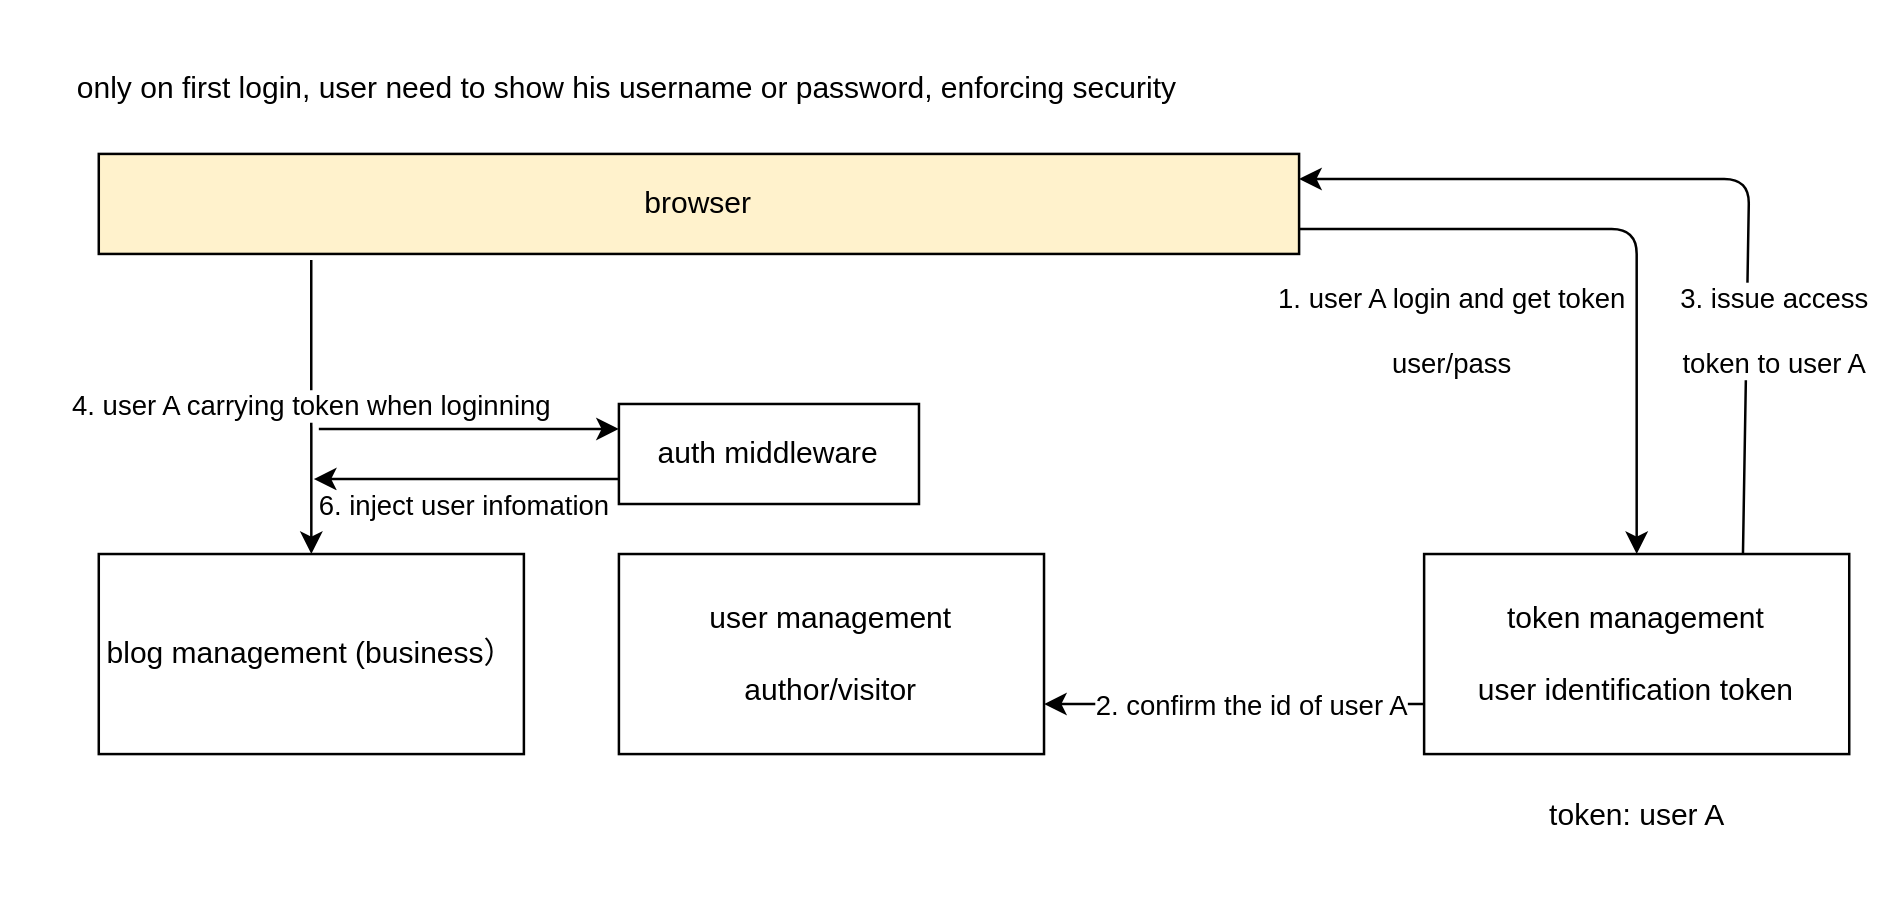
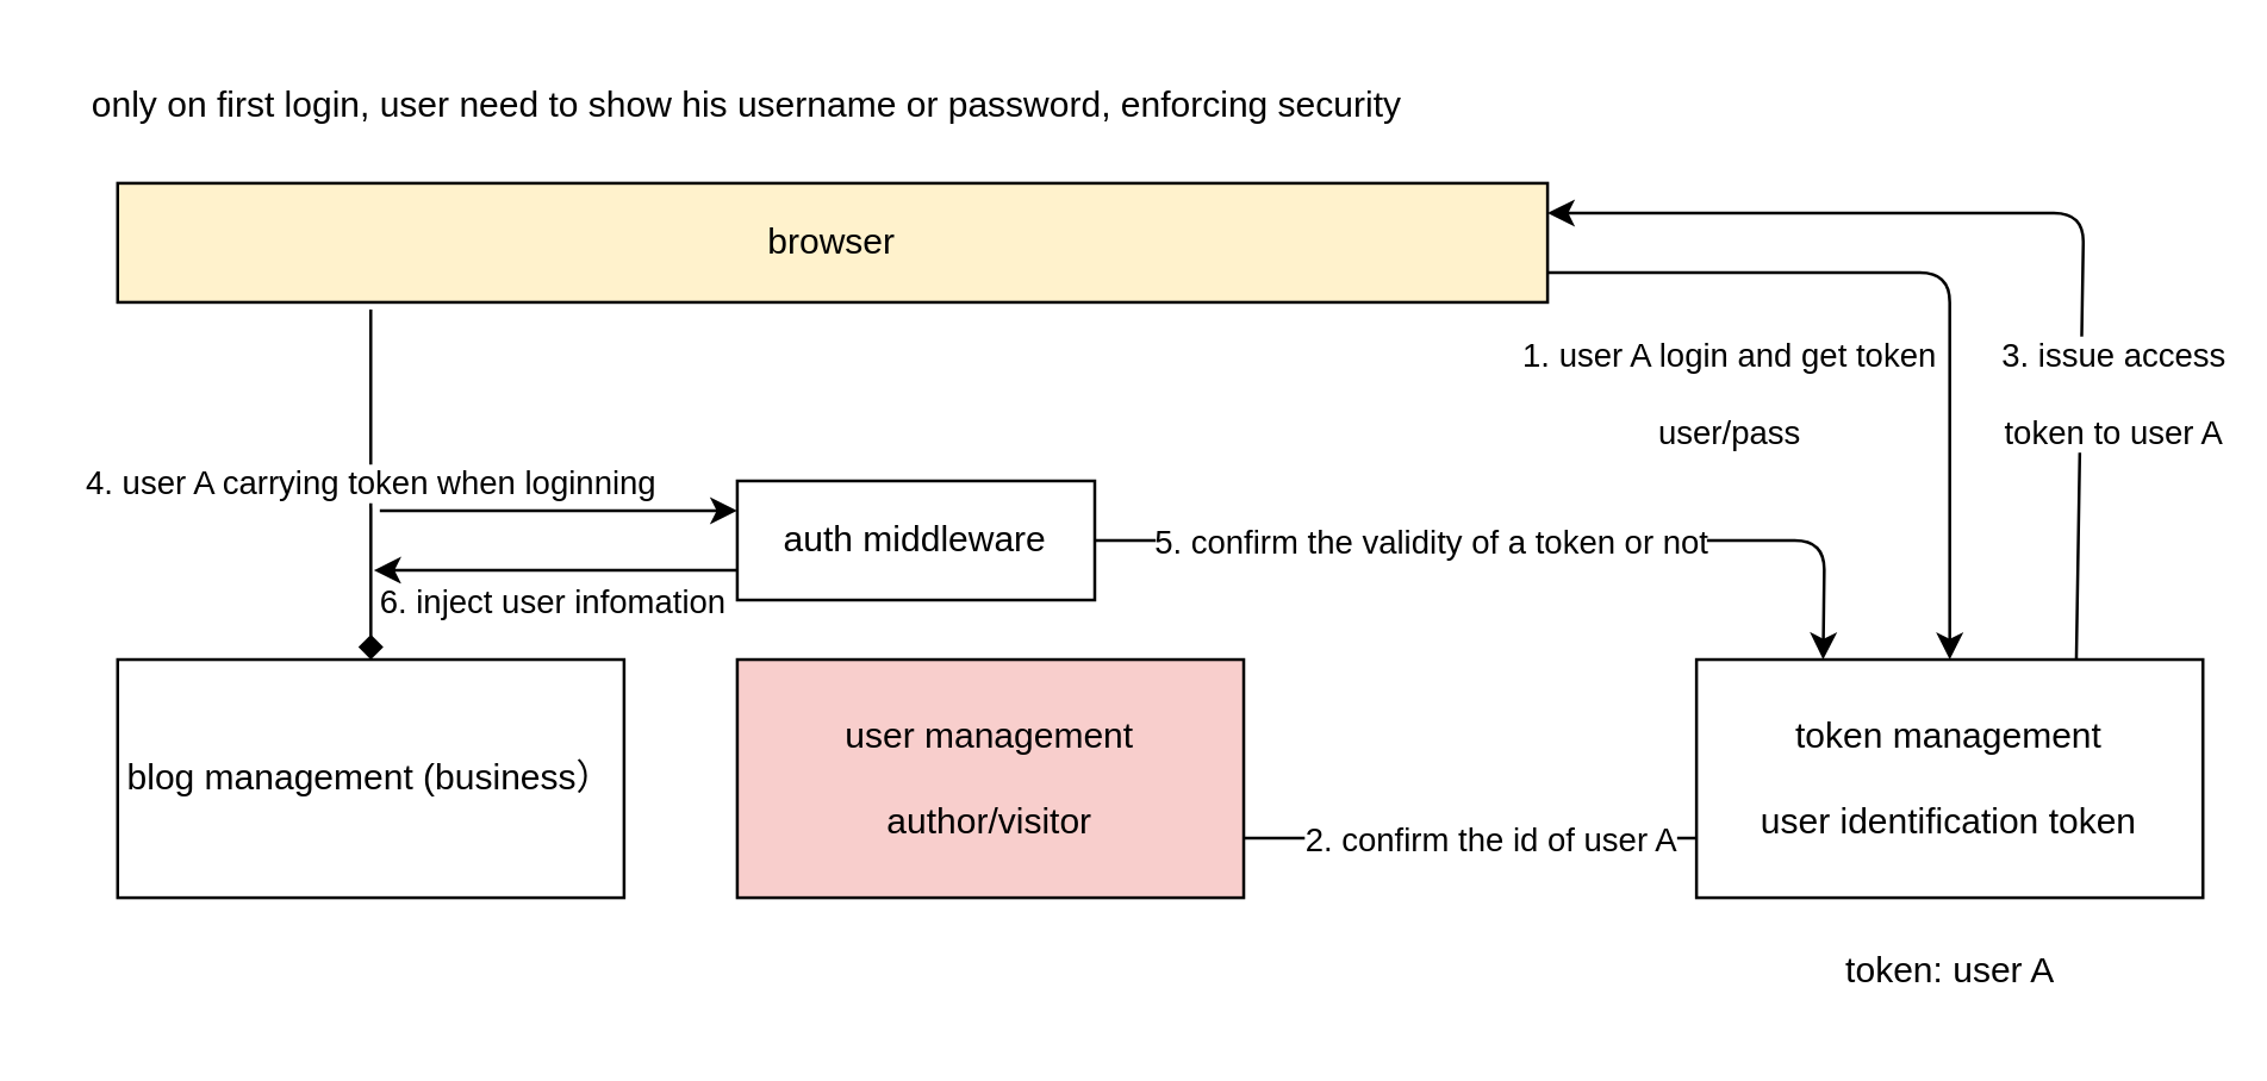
  <mxCell id="0" />
  <mxCell id="1" parent="0" />
  <mxCell id="2" value="blog management (business）" style="rounded=0;whiteSpace=wrap;html=1;" parent="1" vertex="1"><mxGeometry x="39" y="221" width="170" height="80" as="geometry" /></mxCell>
- <mxCell id="3" value="user management&lt;br&gt;&lt;br&gt;author/visitor" style="rounded=0;whiteSpace=wrap;html=1;" parent="1" vertex="1"><mxGeometry x="247" y="221" width="170" height="80" as="geometry" /></mxCell>
+ <mxCell id="3" value="user management&lt;br&gt;&lt;br&gt;author/visitor" style="rounded=0;whiteSpace=wrap;html=1;fillColor=#f8cecc;" parent="1" vertex="1"><mxGeometry x="247" y="221" width="170" height="80" as="geometry" /></mxCell>
  <mxCell id="4" style="edgeStyle=none;html=1;exitX=1;exitY=0.75;exitDx=0;exitDy=0;entryX=0.5;entryY=0;entryDx=0;entryDy=0;" parent="1" source="6" target="17" edge="1"><mxGeometry relative="1" as="geometry"><Array as="points"><mxPoint x="654" y="91" /></Array></mxGeometry></mxCell>
  <mxCell id="5" value="1. user A login and get token&lt;br&gt;&lt;br&gt;user/pass" style="edgeLabel;html=1;align=center;verticalAlign=middle;resizable=0;points=[];" parent="4" vertex="1" connectable="0"><mxGeometry x="0.12" y="-1" relative="1" as="geometry"><mxPoint x="-74" y="27" as="offset" /></mxGeometry></mxCell>
  <mxCell id="6" value="browser" style="rounded=0;whiteSpace=wrap;html=1;fillColor=#fff2cc;" parent="1" vertex="1"><mxGeometry x="39" y="61" width="480" height="40" as="geometry" /></mxCell>
- <mxCell id="7" value="" style="endArrow=classic;html=1;entryX=0.5;entryY=0;entryDx=0;entryDy=0;exitX=0.177;exitY=1.06;exitDx=0;exitDy=0;exitPerimeter=0;" parent="1" source="6" target="2" edge="1"><mxGeometry width="50" height="50" relative="1" as="geometry"><mxPoint x="179" y="181" as="sourcePoint" /><mxPoint x="229" y="131" as="targetPoint" /></mxGeometry></mxCell>
+ <mxCell id="7" value="" style="endArrow=diamond;html=1;entryX=0.5;entryY=0;entryDx=0;entryDy=0;exitX=0.177;exitY=1.06;exitDx=0;exitDy=0;exitPerimeter=0;" parent="1" source="6" target="2" edge="1"><mxGeometry width="50" height="50" relative="1" as="geometry"><mxPoint x="179" y="181" as="sourcePoint" /><mxPoint x="229" y="131" as="targetPoint" /></mxGeometry></mxCell>
  <mxCell id="8" value="4. user A carrying token when loginning" style="edgeLabel;html=1;align=center;verticalAlign=middle;resizable=0;points=[];" parent="7" vertex="1" connectable="0"><mxGeometry x="-0.379" relative="1" as="geometry"><mxPoint y="21" as="offset" /></mxGeometry></mxCell>
  <mxCell id="9" value="auth middleware" style="rounded=0;whiteSpace=wrap;html=1;" parent="1" vertex="1"><mxGeometry x="247" y="161" width="120" height="40" as="geometry" /></mxCell>
+ <mxCell id="10" value="" style="endArrow=classic;html=1;entryX=0.25;entryY=0;entryDx=0;entryDy=0;exitX=1;exitY=0.5;exitDx=0;exitDy=0;" parent="1" source="9" target="17" edge="1"><mxGeometry width="50" height="50" relative="1" as="geometry"><mxPoint x="257" y="271" as="sourcePoint" /><mxPoint x="307" y="221" as="targetPoint" /><Array as="points"><mxPoint x="612" y="181" /></Array></mxGeometry></mxCell>
+ <mxCell id="11" value="5. confirm the validity of a token or not" style="edgeLabel;html=1;align=center;verticalAlign=middle;resizable=0;points=[];" parent="10" vertex="1" connectable="0"><mxGeometry x="-0.489" relative="1" as="geometry"><mxPoint x="39" as="offset" /></mxGeometry></mxCell>
  <mxCell id="12" value="" style="endArrow=classic;html=1;entryX=0;entryY=0.25;entryDx=0;entryDy=0;" parent="1" target="9" edge="1"><mxGeometry width="50" height="50" relative="1" as="geometry"><mxPoint x="127" y="171" as="sourcePoint" /><mxPoint x="307" y="221" as="targetPoint" /></mxGeometry></mxCell>
  <mxCell id="13" value="" style="endArrow=classic;html=1;exitX=0;exitY=0.75;exitDx=0;exitDy=0;" parent="1" source="9" edge="1"><mxGeometry width="50" height="50" relative="1" as="geometry"><mxPoint x="225" y="191" as="sourcePoint" /><mxPoint x="125" y="191" as="targetPoint" /></mxGeometry></mxCell>
  <mxCell id="14" value="6. inject user infomation" style="edgeLabel;html=1;align=center;verticalAlign=middle;resizable=0;points=[];" parent="13" vertex="1" connectable="0"><mxGeometry x="0.284" y="1" relative="1" as="geometry"><mxPoint x="15" y="9" as="offset" /></mxGeometry></mxCell>
  <mxCell id="15" style="edgeStyle=none;html=1;exitX=0.75;exitY=0;exitDx=0;exitDy=0;entryX=1;entryY=0.25;entryDx=0;entryDy=0;" parent="1" source="17" target="6" edge="1"><mxGeometry relative="1" as="geometry"><Array as="points"><mxPoint x="699" y="71" /></Array></mxGeometry></mxCell>
  <mxCell id="16" value="3. issue access &lt;br&gt;&lt;br&gt;token to user A" style="edgeLabel;html=1;align=center;verticalAlign=middle;resizable=0;points=[];" parent="15" vertex="1" connectable="0"><mxGeometry x="-0.487" relative="1" as="geometry"><mxPoint x="11" y="-5" as="offset" /></mxGeometry></mxCell>
  <mxCell id="17" value="token management&lt;br&gt;&lt;br&gt;user identification token" style="rounded=0;whiteSpace=wrap;html=1;" parent="1" vertex="1"><mxGeometry x="569" y="221" width="170" height="80" as="geometry" /></mxCell>
- <mxCell id="18" value="" style="endArrow=classic;html=1;entryX=1;entryY=0.75;entryDx=0;entryDy=0;exitX=0;exitY=0.75;exitDx=0;exitDy=0;" parent="1" source="17" target="3" edge="1"><mxGeometry width="50" height="50" relative="1" as="geometry"><mxPoint x="349" y="351" as="sourcePoint" /><mxPoint x="399" y="301" as="targetPoint" /></mxGeometry></mxCell>
+ <mxCell id="18" value="" style="endArrow=none;html=1;entryX=1;entryY=0.75;entryDx=0;entryDy=0;exitX=0;exitY=0.75;exitDx=0;exitDy=0;" parent="1" source="17" target="3" edge="1"><mxGeometry width="50" height="50" relative="1" as="geometry"><mxPoint x="349" y="351" as="sourcePoint" /><mxPoint x="399" y="301" as="targetPoint" /></mxGeometry></mxCell>
  <mxCell id="19" value="2. confirm the id of user A" style="edgeLabel;html=1;align=center;verticalAlign=middle;resizable=0;points=[];" parent="18" vertex="1" connectable="0"><mxGeometry x="0.303" relative="1" as="geometry"><mxPoint x="29" as="offset" /></mxGeometry></mxCell>
  <mxCell id="20" value="token: user A" style="text;html=1;align=center;verticalAlign=middle;resizable=0;points=[];autosize=1;strokeColor=none;fillColor=none;" parent="1" vertex="1"><mxGeometry x="609" y="311" width="90" height="30" as="geometry" /></mxCell>
  <mxCell id="21" value="only on first login, user need to show his username or password, enforcing security" style="text;html=1;align=center;verticalAlign=middle;resizable=0;points=[];autosize=1;strokeColor=none;fillColor=none;" parent="1" vertex="1"><mxGeometry x="20" y="20" width="460" height="30" as="geometry" /></mxCell>
